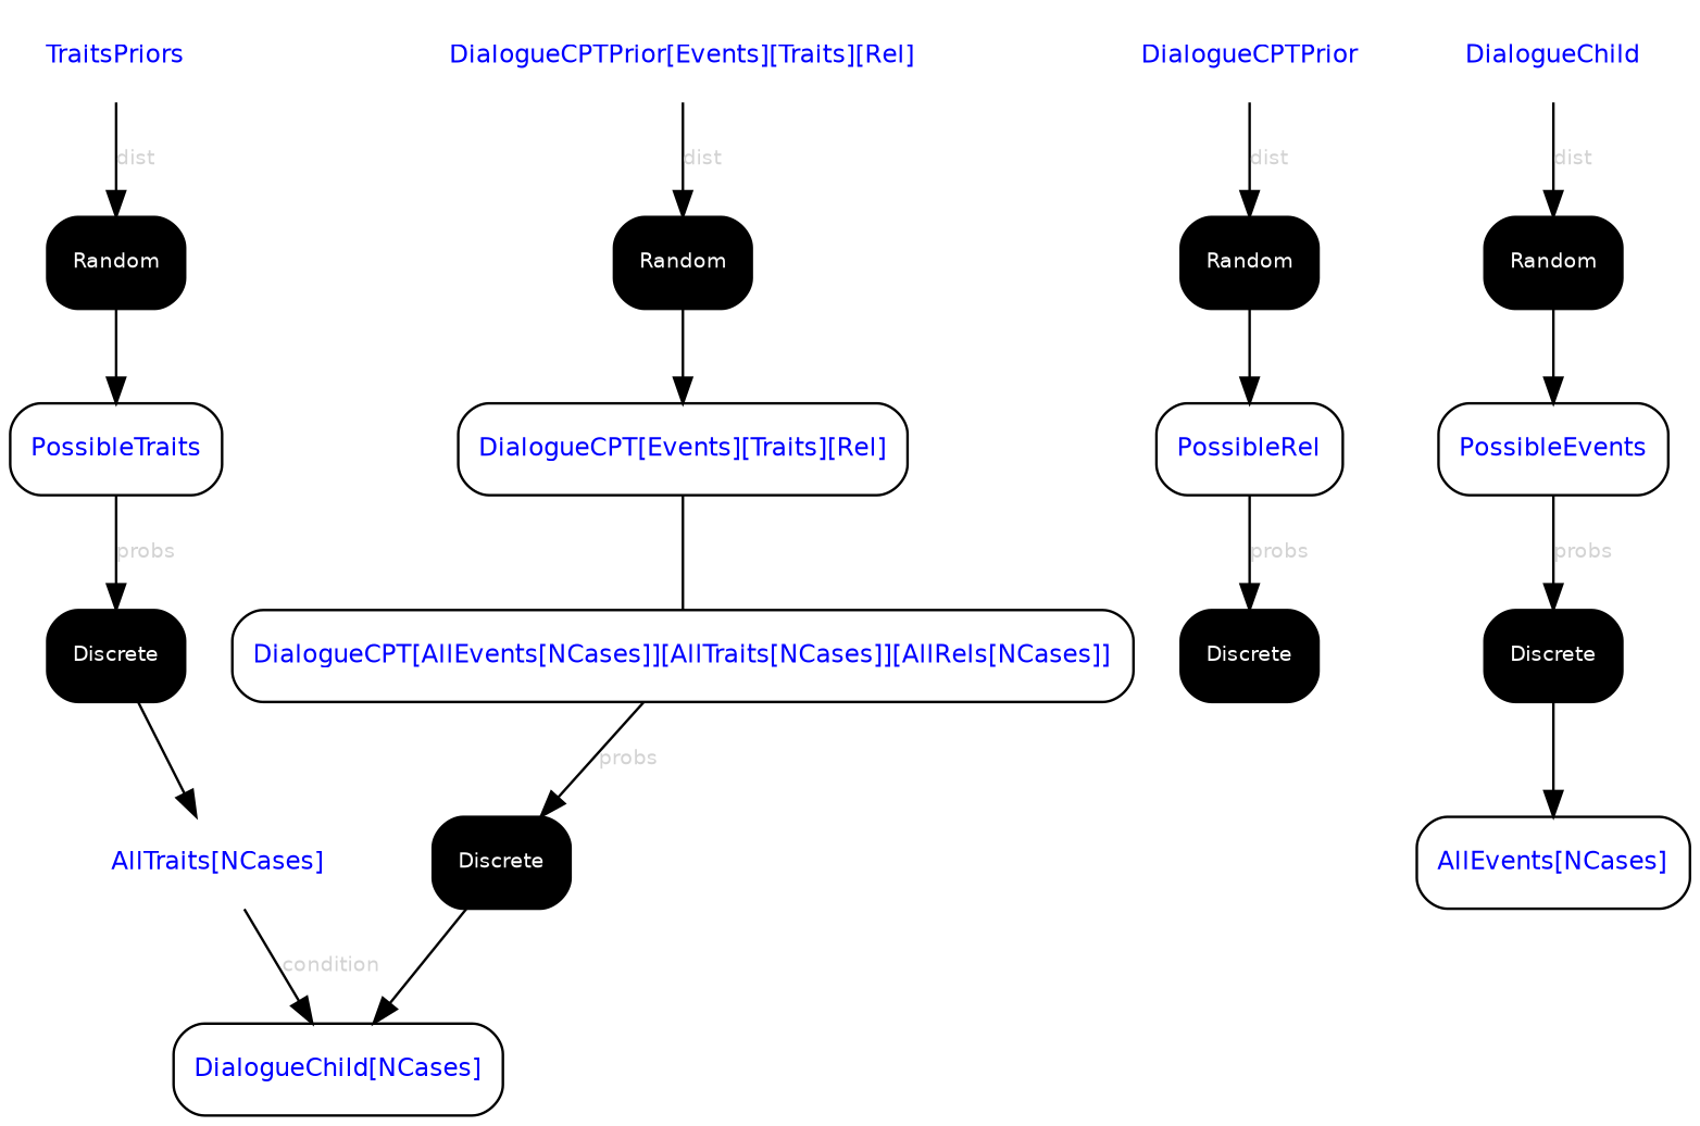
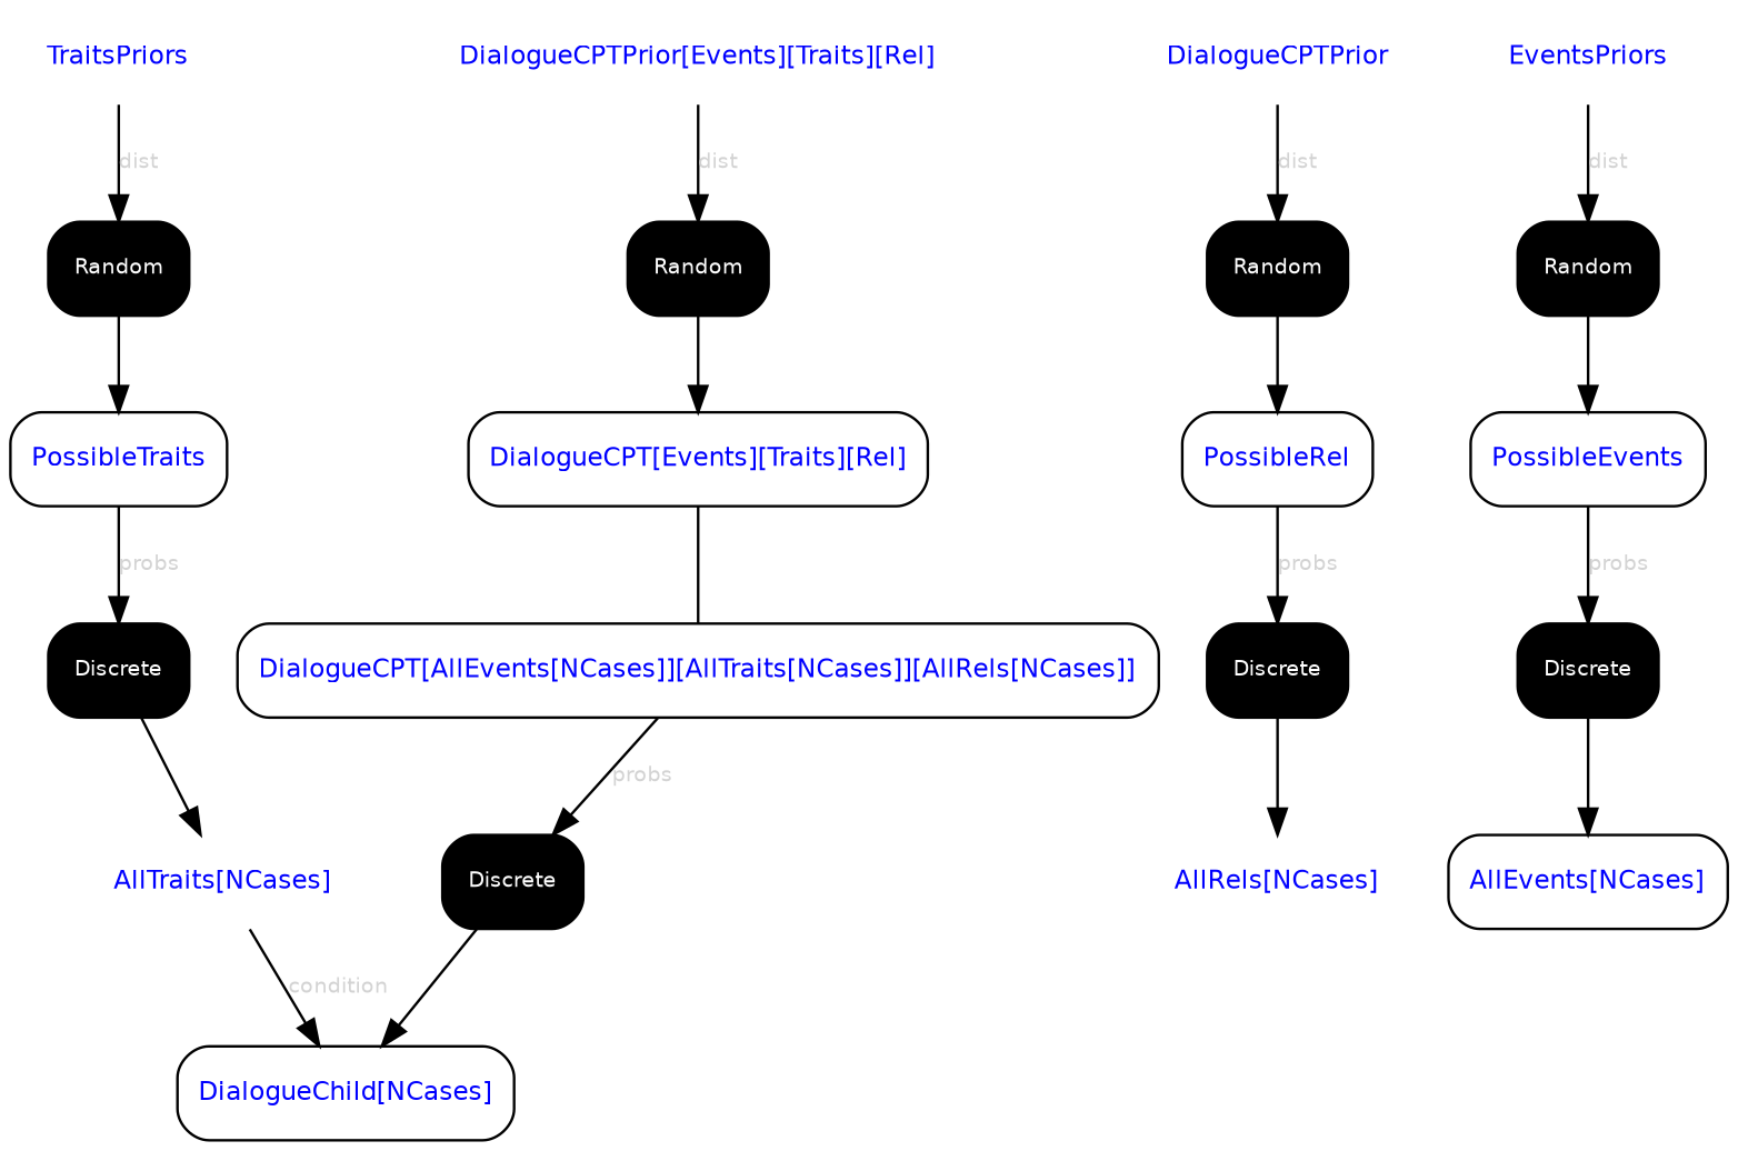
  digraph {
    fontname="DejaVu Sans"
    node [fillcolor=transparent fontcolor="#0000FF" fontname="DejaVu Sans" fontsize=10 shape=box style="filled, rounded"]
    edge [arrowtail=none fontcolor="#D3D3D3" fontname="DejaVu Sans" fontsize=8]
    n1 [label="DialogueCPT[AllEvents[NCases]][AllTraits[NCases]][AllRels[NCases]]"]
    n2 [fillcolor="#000000" fontcolor="#FFFFFF" fontsize=8 label=Discrete]
    n3 [label="DialogueChild[NCases]"]
+   n4 [label="AllRels[NCases]" shape=none]
    n5 [label="AllTraits[NCases]" shape=none]
    n6 [label="AllEvents[NCases]"]
    n7 [label=PossibleEvents]
    n8 [fillcolor="#000000" fontcolor="#FFFFFF" fontsize=8 label=Discrete]
-   n9 [label=DialogueChild shape=none]
+   n9 [label=EventsPriors shape=none]
    n10 [fillcolor="#000000" fontcolor="#FFFFFF" fontsize=8 label=Random]
    n11 [label=PossibleTraits]
    n12 [fillcolor="#000000" fontcolor="#FFFFFF" fontsize=8 label=Discrete]
    n13 [label=TraitsPriors shape=none]
    n14 [fillcolor="#000000" fontcolor="#FFFFFF" fontsize=8 label=Random]
    n15 [label=PossibleRel]
    n16 [fillcolor="#000000" fontcolor="#FFFFFF" fontsize=8 label=Discrete]
    n17 [label=DialogueCPTPrior shape=none]
    n18 [fillcolor="#000000" fontcolor="#FFFFFF" fontsize=8 label=Random]
    n19 [label="DialogueCPTPrior[Events][Traits][Rel]" shape=none]
    n20 [fillcolor="#000000" fontcolor="#FFFFFF" fontsize=8 label=Random]
    n21 [label="DialogueCPT[Events][Traits][Rel]"]
    n1 -> n2 [label=probs]
    n2 -> n3
    n5 -> n3 [label=condition]
    n7 -> n8 [label=probs]
    n8 -> n6
    n9 -> n10 [label=dist]
    n10 -> n7
    n11 -> n12 [label=probs]
    n12 -> n5
    n13 -> n14 [label=dist]
    n14 -> n11
    n15 -> n16 [label=probs]
+   n16 -> n4
    n17 -> n18 [label=dist]
    n18 -> n15
    n19 -> n20 [label=dist]
    n20 -> n21
    n21 -> n1 [arrowhead=none fontcolor="" fontsize=""]
  }
